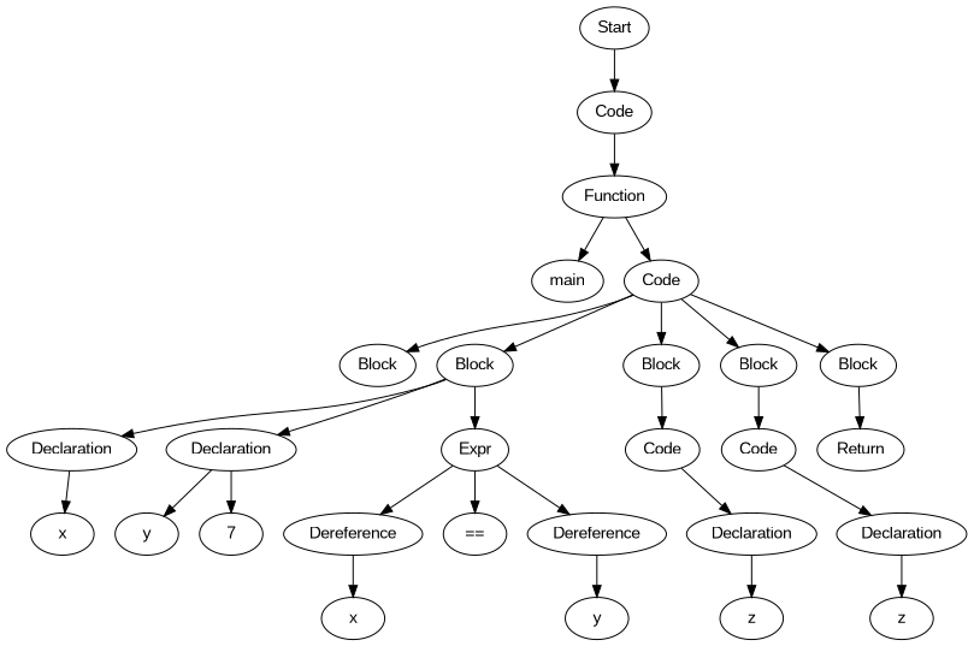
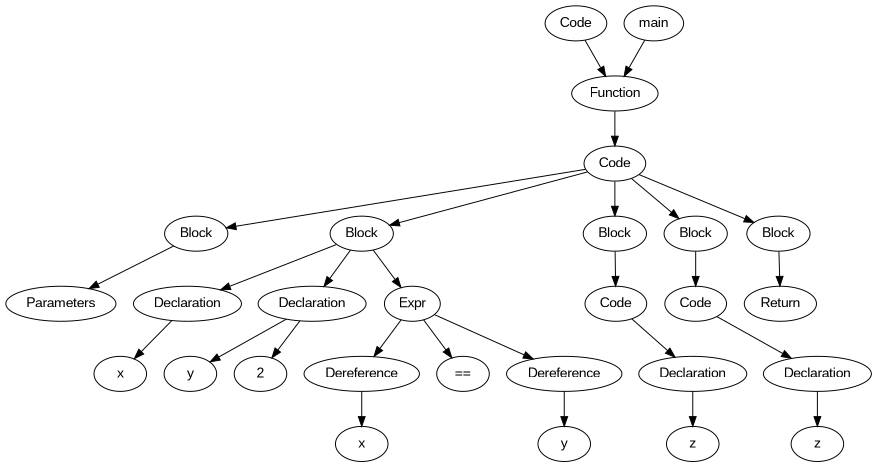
  digraph {
    fontname="Liberation Sans"
    node [fontname="Liberation Sans"]
    edge [fontname="Liberation Sans"]
-   n1 [label=Start]
    n2 [label=Code]
    n3 [label=Function]
    n4 [label=main]
    n5 [label=Code]
    n6 [label=Block]
    n7 [label=Block]
    n8 [label=Block]
    n9 [label=Block]
    n10 [label=Block]
+   n11 [label=Parameters]
    n12 [label=Declaration]
    n13 [label=Declaration]
    n14 [label=Expr]
    n15 [label=Code]
    n16 [label=Code]
    n17 [label=Return]
    n18 [label=x]
    n19 [label=y]
-   n20 [label=7]
+   n20 [label=2]
    n21 [label=Dereference]
    n22 [label="=="]
    n23 [label=Dereference]
    n24 [label=Declaration]
    n25 [label=Declaration]
    n26 [label=x]
    n27 [label=y]
    n28 [label=z]
    n29 [label=z]
-   n1 -> n2
    n2 -> n3
-   n3 -> n4
+   n4 -> n3
    n3 -> n5
    n5 -> n6
    n5 -> n7
    n5 -> n8
    n5 -> n9
    n5 -> n10
+   n6 -> n11
    n7 -> n12
    n7 -> n13
    n7 -> n14
    n8 -> n15
    n9 -> n16
    n10 -> n17
    n12 -> n18
    n13 -> n19
    n13 -> n20
    n14 -> n21
    n14 -> n22
    n14 -> n23
    n15 -> n24
    n16 -> n25
    n21 -> n26
    n23 -> n27
    n24 -> n28
    n25 -> n29
  }
